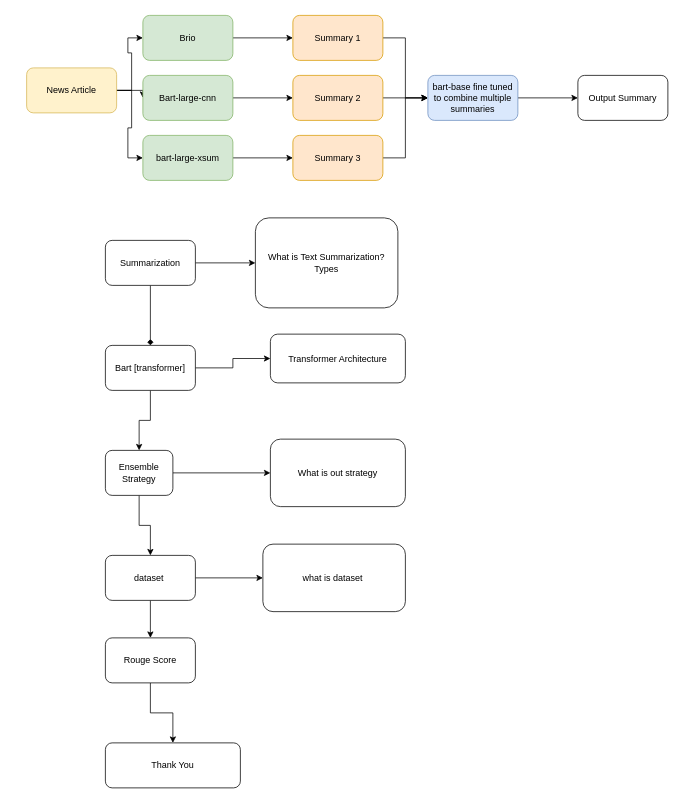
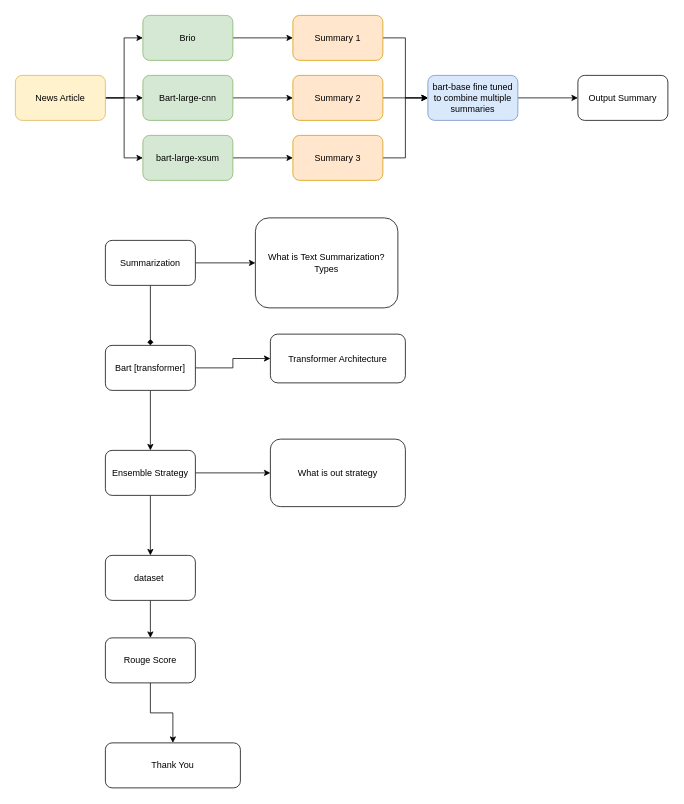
  <mxCell id="0" />
  <mxCell id="1" parent="0" />
  <mxCell id="2" style="edgeStyle=orthogonalEdgeStyle;rounded=0;orthogonalLoop=1;jettySize=auto;html=1;exitX=1;exitY=0.5;exitDx=0;exitDy=0;entryX=0;entryY=0.5;entryDx=0;entryDy=0;" edge="1" parent="1" source="5" target="7"><mxGeometry relative="1" as="geometry" /></mxCell>
  <mxCell id="3" style="edgeStyle=orthogonalEdgeStyle;rounded=0;orthogonalLoop=1;jettySize=auto;html=1;exitX=1;exitY=0.5;exitDx=0;exitDy=0;entryX=0;entryY=0.5;entryDx=0;entryDy=0;" edge="1" parent="1" source="5" target="9"><mxGeometry relative="1" as="geometry" /></mxCell>
  <mxCell id="4" style="edgeStyle=orthogonalEdgeStyle;rounded=0;orthogonalLoop=1;jettySize=auto;html=1;exitX=1;exitY=0.5;exitDx=0;exitDy=0;entryX=0;entryY=0.5;entryDx=0;entryDy=0;" edge="1" parent="1" source="5" target="11"><mxGeometry relative="1" as="geometry" /></mxCell>
- <mxCell id="5" value="News Article" style="rounded=1;whiteSpace=wrap;html=1;fillColor=#fff2cc;strokeColor=#d6b656;" vertex="1" parent="1"><mxGeometry x="35" y="90" width="120" height="60" as="geometry" /></mxCell>
+ <mxCell id="5" value="News Article" style="rounded=1;whiteSpace=wrap;html=1;fillColor=#fff2cc;strokeColor=#d6b656;" vertex="1" parent="1"><mxGeometry x="20" y="100" width="120" height="60" as="geometry" /></mxCell>
  <mxCell id="6" value="" style="edgeStyle=orthogonalEdgeStyle;rounded=0;orthogonalLoop=1;jettySize=auto;html=1;" edge="1" parent="1" source="7" target="13"><mxGeometry relative="1" as="geometry" /></mxCell>
  <mxCell id="7" value="Brio" style="rounded=1;whiteSpace=wrap;html=1;fillColor=#d5e8d4;strokeColor=#82b366;" vertex="1" parent="1"><mxGeometry x="190" y="20" width="120" height="60" as="geometry" /></mxCell>
  <mxCell id="8" value="" style="edgeStyle=orthogonalEdgeStyle;rounded=0;orthogonalLoop=1;jettySize=auto;html=1;" edge="1" parent="1" source="9" target="15"><mxGeometry relative="1" as="geometry" /></mxCell>
  <mxCell id="9" value="Bart-large-cnn" style="rounded=1;whiteSpace=wrap;html=1;fillColor=#d5e8d4;strokeColor=#82b366;" vertex="1" parent="1"><mxGeometry x="190" y="100" width="120" height="60" as="geometry" /></mxCell>
  <mxCell id="10" value="" style="edgeStyle=orthogonalEdgeStyle;rounded=0;orthogonalLoop=1;jettySize=auto;html=1;" edge="1" parent="1" source="11" target="17"><mxGeometry relative="1" as="geometry" /></mxCell>
  <mxCell id="11" value="bart-large-xsum" style="rounded=1;whiteSpace=wrap;html=1;fillColor=#d5e8d4;strokeColor=#82b366;" vertex="1" parent="1"><mxGeometry x="190" y="180" width="120" height="60" as="geometry" /></mxCell>
  <mxCell id="12" style="edgeStyle=orthogonalEdgeStyle;rounded=0;orthogonalLoop=1;jettySize=auto;html=1;exitX=1;exitY=0.5;exitDx=0;exitDy=0;entryX=0;entryY=0.5;entryDx=0;entryDy=0;" edge="1" parent="1" source="13" target="19"><mxGeometry relative="1" as="geometry" /></mxCell>
  <mxCell id="13" value="Summary 1" style="whiteSpace=wrap;html=1;rounded=1;fillColor=#ffe6cc;strokeColor=#d79b00;" vertex="1" parent="1"><mxGeometry x="390" y="20" width="120" height="60" as="geometry" /></mxCell>
  <mxCell id="14" style="edgeStyle=orthogonalEdgeStyle;rounded=0;orthogonalLoop=1;jettySize=auto;html=1;exitX=1;exitY=0.5;exitDx=0;exitDy=0;entryX=0;entryY=0.5;entryDx=0;entryDy=0;" edge="1" parent="1" source="15" target="19"><mxGeometry relative="1" as="geometry" /></mxCell>
  <mxCell id="15" value="Summary 2" style="whiteSpace=wrap;html=1;rounded=1;fillColor=#ffe6cc;strokeColor=#d79b00;" vertex="1" parent="1"><mxGeometry x="390" y="100" width="120" height="60" as="geometry" /></mxCell>
  <mxCell id="16" style="edgeStyle=orthogonalEdgeStyle;rounded=0;orthogonalLoop=1;jettySize=auto;html=1;exitX=1;exitY=0.5;exitDx=0;exitDy=0;entryX=0;entryY=0.5;entryDx=0;entryDy=0;" edge="1" parent="1" source="17" target="19"><mxGeometry relative="1" as="geometry" /></mxCell>
  <mxCell id="17" value="Summary 3" style="whiteSpace=wrap;html=1;rounded=1;fillColor=#ffe6cc;strokeColor=#d79b00;" vertex="1" parent="1"><mxGeometry x="390" y="180" width="120" height="60" as="geometry" /></mxCell>
  <mxCell id="18" value="" style="edgeStyle=orthogonalEdgeStyle;rounded=0;orthogonalLoop=1;jettySize=auto;html=1;" edge="1" parent="1" source="19" target="20"><mxGeometry relative="1" as="geometry" /></mxCell>
  <mxCell id="19" value="bart-base fine tuned to combine multiple summaries" style="rounded=1;whiteSpace=wrap;html=1;fillColor=#dae8fc;strokeColor=#6c8ebf;" vertex="1" parent="1"><mxGeometry x="570" y="100" width="120" height="60" as="geometry" /></mxCell>
  <mxCell id="20" value="Output Summary" style="whiteSpace=wrap;html=1;rounded=1;" vertex="1" parent="1"><mxGeometry x="770" y="100" width="120" height="60" as="geometry" /></mxCell>
  <mxCell id="21" value="" style="edgeStyle=orthogonalEdgeStyle;rounded=0;orthogonalLoop=1;jettySize=auto;html=1;endArrow=diamond;" edge="1" parent="1" source="23" target="26"><mxGeometry relative="1" as="geometry" /></mxCell>
  <mxCell id="22" value="" style="edgeStyle=orthogonalEdgeStyle;rounded=0;orthogonalLoop=1;jettySize=auto;html=1;" edge="1" parent="1" source="23" target="35"><mxGeometry relative="1" as="geometry" /></mxCell>
  <mxCell id="23" value="Summarization" style="rounded=1;whiteSpace=wrap;html=1;" vertex="1" parent="1"><mxGeometry x="140" y="320" width="120" height="60" as="geometry" /></mxCell>
  <mxCell id="24" value="" style="edgeStyle=orthogonalEdgeStyle;rounded=0;orthogonalLoop=1;jettySize=auto;html=1;" edge="1" parent="1" source="26" target="29"><mxGeometry relative="1" as="geometry" /></mxCell>
  <mxCell id="25" value="" style="edgeStyle=orthogonalEdgeStyle;rounded=0;orthogonalLoop=1;jettySize=auto;html=1;" edge="1" parent="1" source="26" target="36"><mxGeometry relative="1" as="geometry" /></mxCell>
  <mxCell id="26" value="Bart [transformer]" style="whiteSpace=wrap;html=1;rounded=1;" vertex="1" parent="1"><mxGeometry x="140" y="460" width="120" height="60" as="geometry" /></mxCell>
  <mxCell id="27" value="" style="edgeStyle=orthogonalEdgeStyle;rounded=0;orthogonalLoop=1;jettySize=auto;html=1;" edge="1" parent="1" source="29" target="32"><mxGeometry relative="1" as="geometry" /></mxCell>
  <mxCell id="28" value="" style="edgeStyle=orthogonalEdgeStyle;rounded=0;orthogonalLoop=1;jettySize=auto;html=1;" edge="1" parent="1" source="29" target="37"><mxGeometry relative="1" as="geometry" /></mxCell>
- <mxCell id="29" value="Ensemble Strategy" style="whiteSpace=wrap;html=1;rounded=1;" vertex="1" parent="1"><mxGeometry x="140" y="600" width="90" height="60" as="geometry" /></mxCell>
- <mxCell id="30" value="" style="edgeStyle=orthogonalEdgeStyle;rounded=0;orthogonalLoop=1;jettySize=auto;html=1;" edge="1" parent="1" source="32" target="38"><mxGeometry relative="1" as="geometry" /></mxCell>
+ <mxCell id="29" value="Ensemble Strategy" style="whiteSpace=wrap;html=1;rounded=1;" vertex="1" parent="1"><mxGeometry x="140" y="600" width="120" height="60" as="geometry" /></mxCell>
  <mxCell id="31" value="" style="edgeStyle=orthogonalEdgeStyle;rounded=0;orthogonalLoop=1;jettySize=auto;html=1;" edge="1" parent="1" source="32" target="34"><mxGeometry relative="1" as="geometry" /></mxCell>
  <mxCell id="32" value="dataset&amp;nbsp;" style="whiteSpace=wrap;html=1;rounded=1;" vertex="1" parent="1"><mxGeometry x="140" y="740" width="120" height="60" as="geometry" /></mxCell>
  <mxCell id="33" value="" style="edgeStyle=orthogonalEdgeStyle;rounded=0;orthogonalLoop=1;jettySize=auto;html=1;" edge="1" parent="1" source="34" target="39"><mxGeometry relative="1" as="geometry" /></mxCell>
  <mxCell id="34" value="Rouge Score" style="whiteSpace=wrap;html=1;rounded=1;" vertex="1" parent="1"><mxGeometry x="140" y="850" width="120" height="60" as="geometry" /></mxCell>
  <mxCell id="35" value="What is Text Summarization? Types" style="whiteSpace=wrap;html=1;rounded=1;" vertex="1" parent="1"><mxGeometry x="340" y="290" width="190" height="120" as="geometry" /></mxCell>
  <mxCell id="36" value="Transformer Architecture" style="whiteSpace=wrap;html=1;rounded=1;" vertex="1" parent="1"><mxGeometry x="360" y="445" width="180" height="65" as="geometry" /></mxCell>
  <mxCell id="37" value="What is out strategy" style="whiteSpace=wrap;html=1;rounded=1;" vertex="1" parent="1"><mxGeometry x="360" y="585" width="180" height="90" as="geometry" /></mxCell>
- <mxCell id="38" value="what is dataset&amp;nbsp;" style="whiteSpace=wrap;html=1;rounded=1;" vertex="1" parent="1"><mxGeometry x="350" y="725" width="190" height="90" as="geometry" /></mxCell>
  <mxCell id="39" value="Thank You" style="whiteSpace=wrap;html=1;rounded=1;" vertex="1" parent="1"><mxGeometry x="140" y="990" width="180" height="60" as="geometry" /></mxCell>
